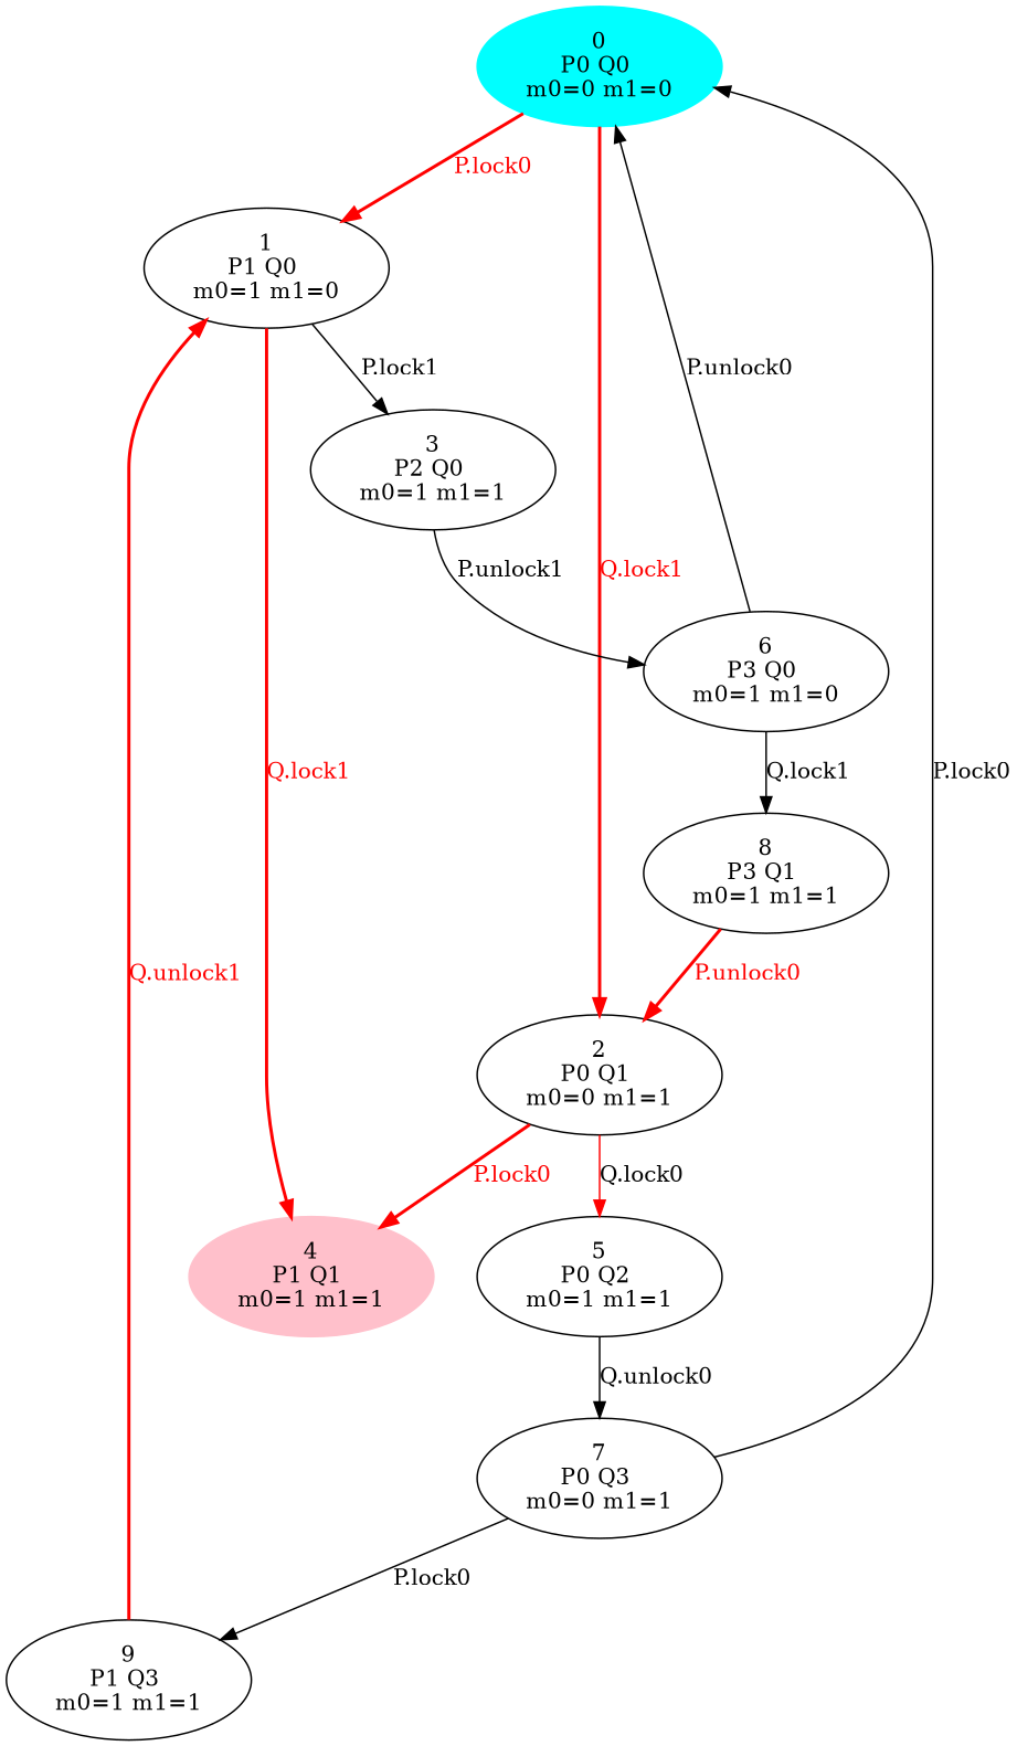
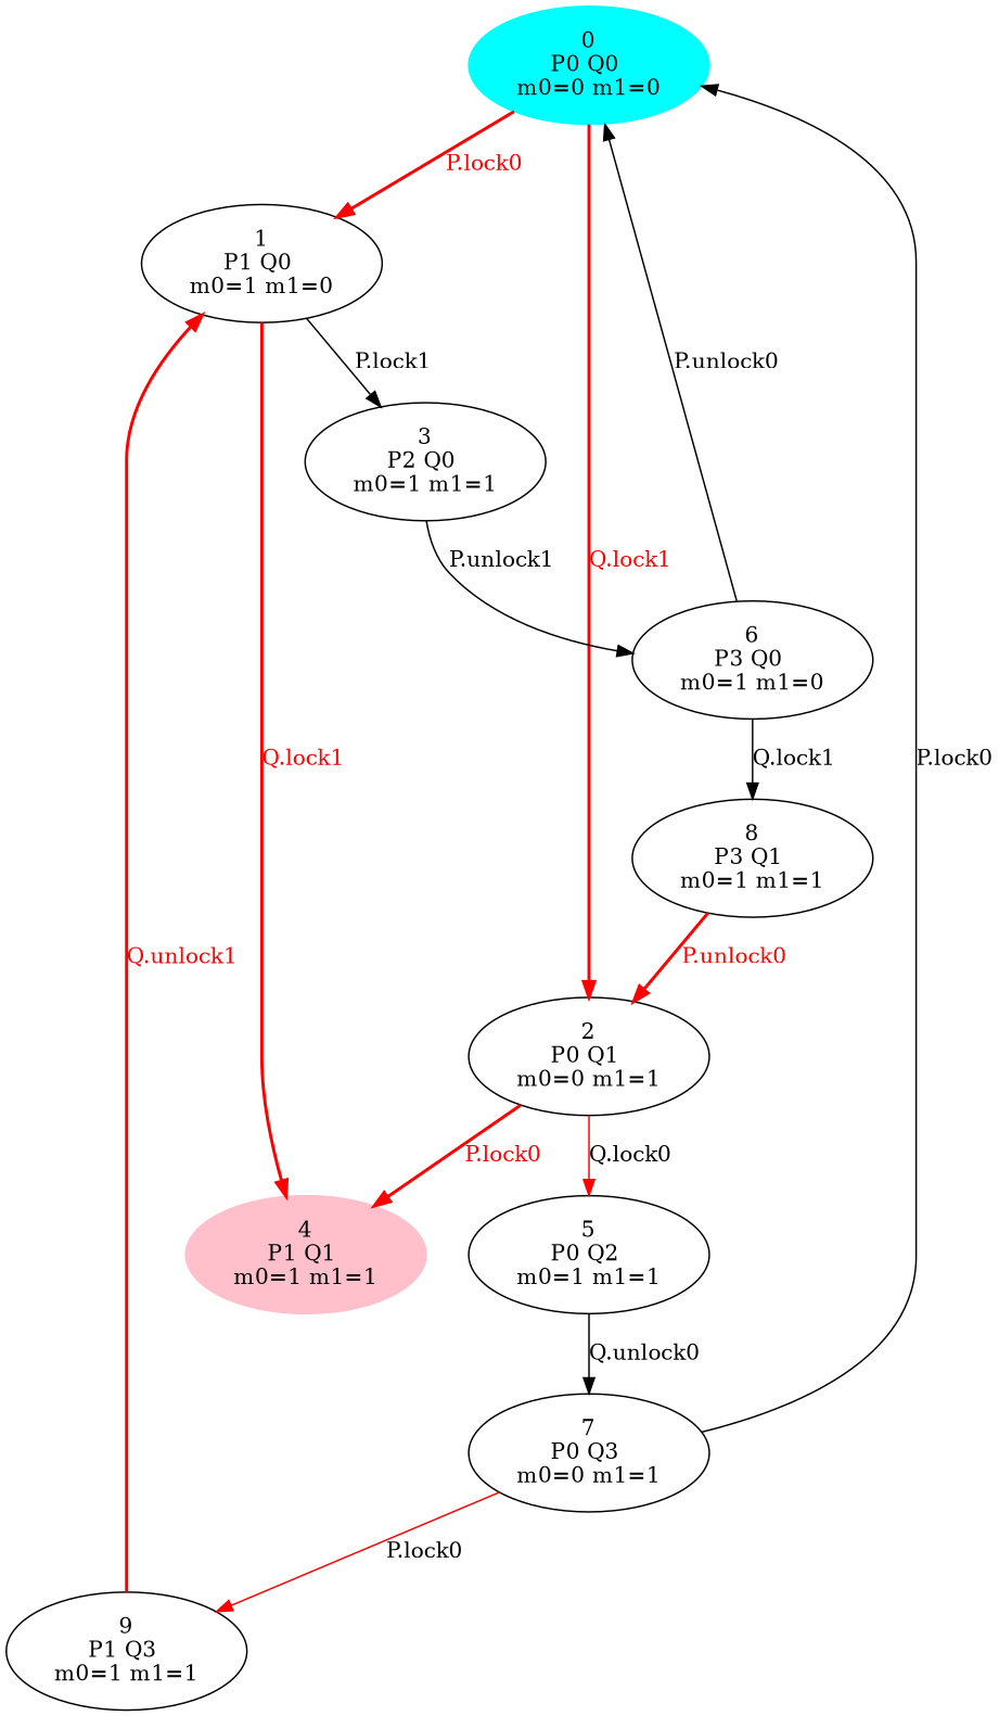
  digraph {
    n1 [color=cyan label="0\nP0 Q0 \nm0=0 m1=0" style=filled]
    n2 [label="1\nP1 Q0 \nm0=1 m1=0"]
    n3 [label="2\nP0 Q1 \nm0=0 m1=1"]
    n4 [label="3\nP2 Q0 \nm0=1 m1=1"]
    n5 [color=pink label="4\nP1 Q1 \nm0=1 m1=1" style=filled]
    n6 [label="5\nP0 Q2 \nm0=1 m1=1"]
    n7 [label="6\nP3 Q0 \nm0=1 m1=0"]
    n8 [label="7\nP0 Q3 \nm0=0 m1=1"]
    n9 [label="8\nP3 Q1 \nm0=1 m1=1"]
    n10 [label="9\nP1 Q3 \nm0=1 m1=1"]
    n1 -> n2 [color=red fontcolor=red label="P.lock0" penwidth=2 weight=2]
    n1 -> n3 [color=red fontcolor=red label="Q.lock1" penwidth=2 weight=2]
    n2 -> n4 [label="P.lock1"]
    n2 -> n5 [color=red fontcolor=red label="Q.lock1" penwidth=2 weight=2]
    n3 -> n5 [color=red fontcolor=red label="P.lock0" penwidth=2 weight=2]
    n3 -> n6 [color=red label="Q.lock0"]
    n4 -> n7 [label="P.unlock1"]
    n6 -> n8 [label="Q.unlock0"]
    n7 -> n1 [label="P.unlock0"]
    n7 -> n9 [label="Q.lock1"]
    n8 -> n1 [label="P.lock0"]
-   n8 -> n10 [label="P.lock0"]
+   n8 -> n10 [label="P.lock0" color=red]
    n9 -> n3 [color=red fontcolor=red label="P.unlock0" penwidth=2 weight=2]
    n10 -> n2 [color=red fontcolor=red label="Q.unlock1" penwidth=2 weight=2]
  }
